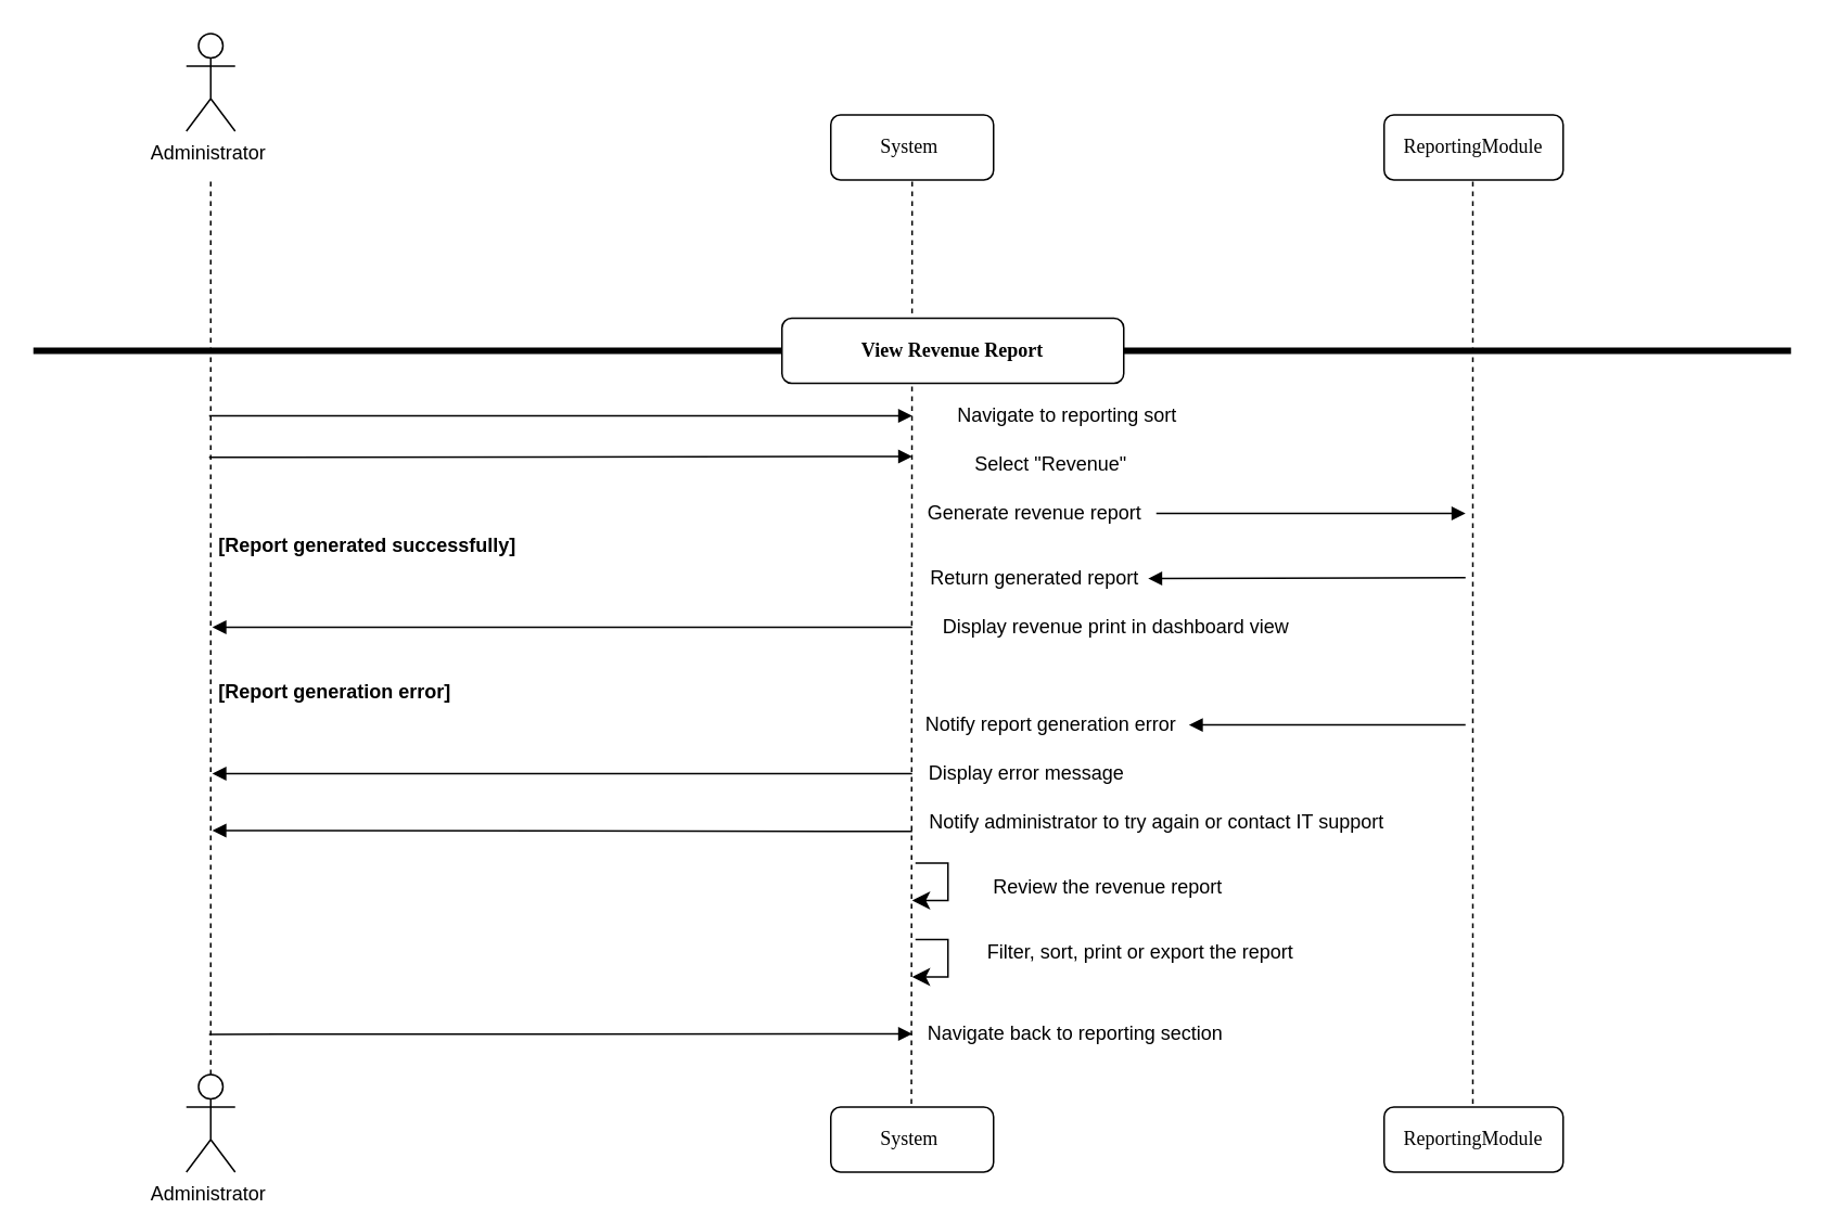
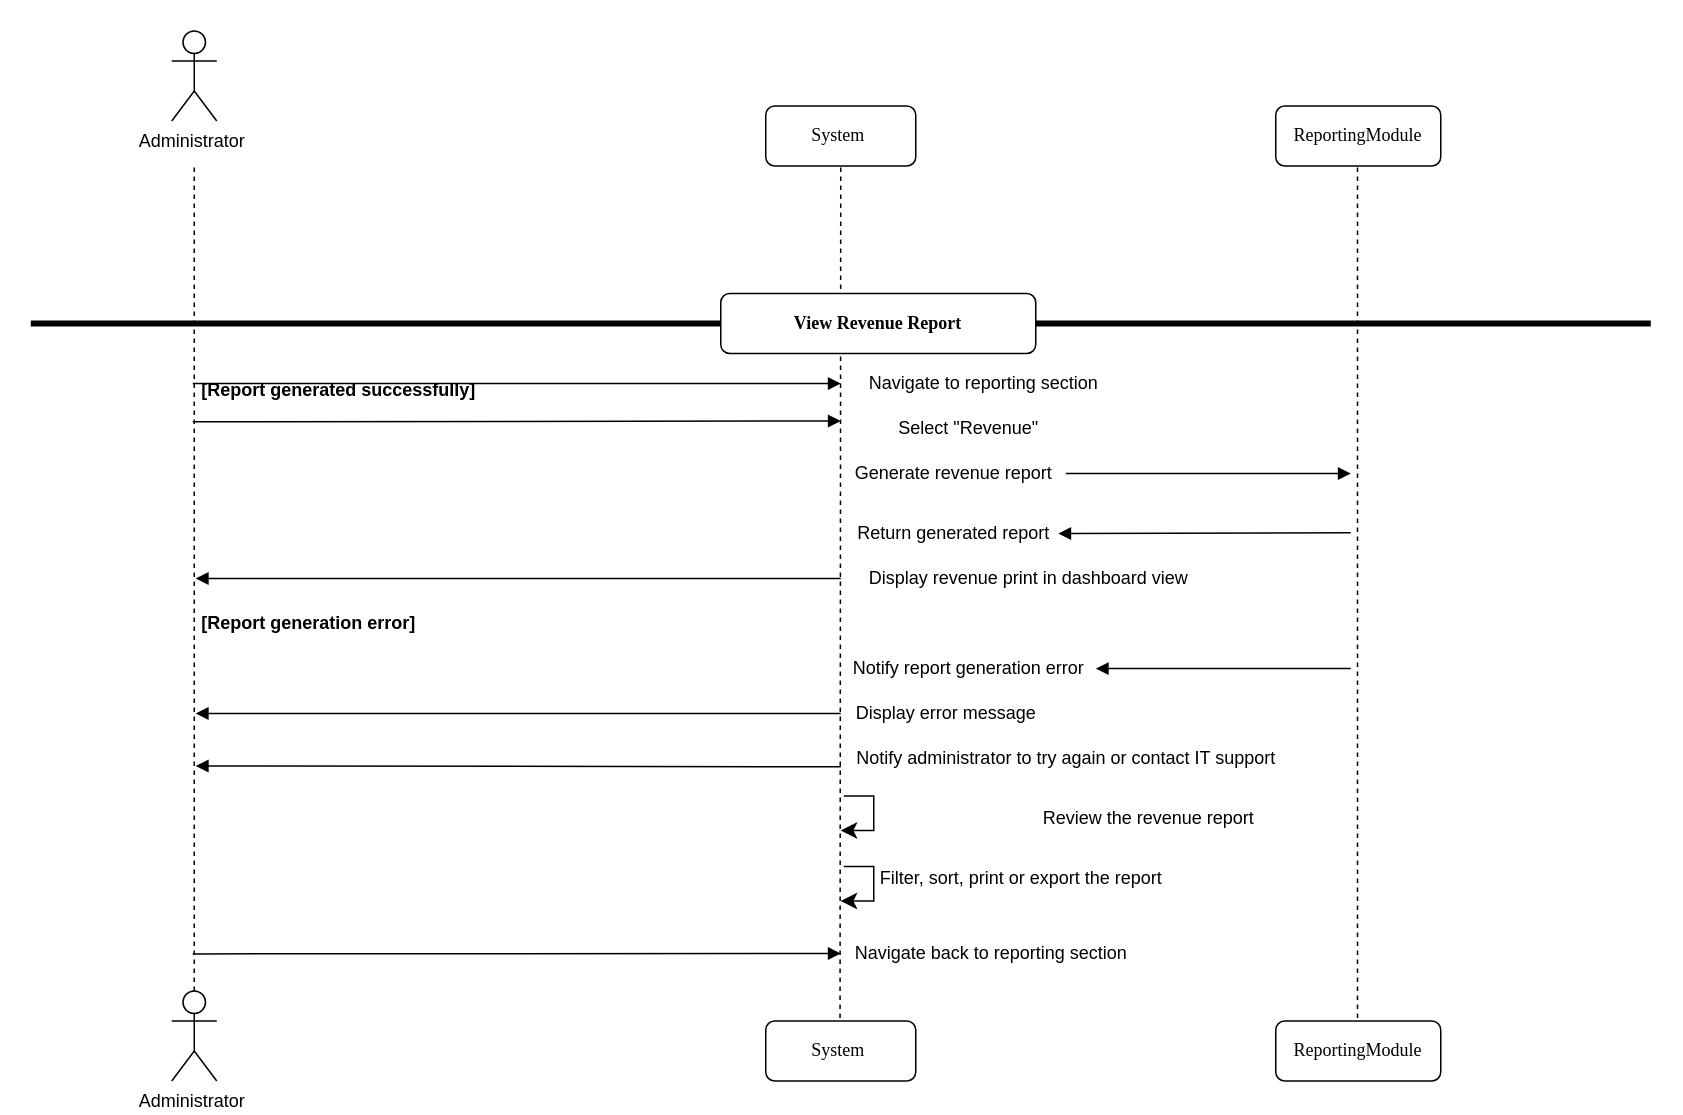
  <mxCell id="0" />
  <mxCell id="1" parent="0" />
  <mxCell id="2" value="ReportingModule" style="shape=umlLifeline;perimeter=lifelinePerimeter;whiteSpace=wrap;html=1;container=1;collapsible=0;recursiveResize=0;outlineConnect=0;rounded=1;shadow=0;comic=0;labelBackgroundColor=none;strokeWidth=1;fontFamily=Verdana;fontSize=12;align=center;" vertex="1" parent="1"><mxGeometry x="850" y="70" width="110" height="40" as="geometry" /></mxCell>
  <mxCell id="3" value="System&amp;nbsp;" style="shape=umlLifeline;perimeter=lifelinePerimeter;whiteSpace=wrap;html=1;container=1;collapsible=0;recursiveResize=0;outlineConnect=0;rounded=1;shadow=0;comic=0;labelBackgroundColor=none;strokeWidth=1;fontFamily=Verdana;fontSize=12;align=center;" vertex="1" parent="1"><mxGeometry x="510" y="70" width="100" height="40" as="geometry" /></mxCell>
  <mxCell id="4" value="" style="endArrow=none;dashed=1;html=1;rounded=0;" edge="1" parent="1" source="18"><mxGeometry width="50" height="50" relative="1" as="geometry"><mxPoint x="560" y="750" as="sourcePoint" /><mxPoint x="560" y="110" as="targetPoint" /></mxGeometry></mxCell>
  <mxCell id="5" value="" style="endArrow=none;dashed=1;html=1;rounded=0;" edge="1" parent="1" source="12" target="2"><mxGeometry width="50" height="50" relative="1" as="geometry"><mxPoint x="850" y="750" as="sourcePoint" /><mxPoint x="750" y="-50" as="targetPoint" /></mxGeometry></mxCell>
  <mxCell id="6" value="" style="line;strokeWidth=4;html=1;perimeter=backbonePerimeter;points=[];outlineConnect=0;" vertex="1" parent="1"><mxGeometry x="20" y="210" width="1080" height="10" as="geometry" /></mxCell>
  <mxCell id="7" value="&lt;b&gt;View Revenue Report&lt;/b&gt;" style="shape=umlLifeline;perimeter=lifelinePerimeter;whiteSpace=wrap;html=1;container=1;collapsible=0;recursiveResize=0;outlineConnect=0;rounded=1;shadow=0;comic=0;labelBackgroundColor=none;strokeWidth=1;fontFamily=Verdana;fontSize=12;align=center;" vertex="1" parent="1"><mxGeometry x="480" y="195" width="210" height="40" as="geometry" /></mxCell>
- <mxCell id="8" value="Navigate to reporting sort" style="text;html=1;align=center;verticalAlign=middle;resizable=0;points=[];autosize=1;strokeColor=none;fillColor=none;" vertex="1" parent="1"><mxGeometry x="565" y="240" width="180" height="30" as="geometry" /></mxCell>
+ <mxCell id="8" value="Navigate to reporting section" style="text;html=1;align=center;verticalAlign=middle;resizable=0;points=[];autosize=1;strokeColor=none;fillColor=none;" vertex="1" parent="1"><mxGeometry x="565" y="240" width="180" height="30" as="geometry" /></mxCell>
  <mxCell id="9" value="Select &quot;Revenue&quot;" style="text;html=1;align=center;verticalAlign=middle;resizable=0;points=[];autosize=1;strokeColor=none;fillColor=none;" vertex="1" parent="1"><mxGeometry x="585" y="270" width="120" height="30" as="geometry" /></mxCell>
  <mxCell id="10" value="Generate revenue report" style="text;html=1;align=center;verticalAlign=middle;resizable=0;points=[];autosize=1;strokeColor=none;fillColor=none;" vertex="1" parent="1"><mxGeometry x="560" y="300" width="150" height="30" as="geometry" /></mxCell>
  <mxCell id="11" value="Notify report generation error" style="text;html=1;align=center;verticalAlign=middle;resizable=0;points=[];autosize=1;strokeColor=none;fillColor=none;" vertex="1" parent="1"><mxGeometry x="555" y="430" width="180" height="30" as="geometry" /></mxCell>
  <mxCell id="12" value="ReportingModule" style="shape=umlLifeline;perimeter=lifelinePerimeter;whiteSpace=wrap;html=1;container=1;collapsible=0;recursiveResize=0;outlineConnect=0;rounded=1;shadow=0;comic=0;labelBackgroundColor=none;strokeWidth=1;fontFamily=Verdana;fontSize=12;align=center;" vertex="1" parent="1"><mxGeometry x="850" y="680" width="110" height="40" as="geometry" /></mxCell>
  <mxCell id="13" value="" style="html=1;verticalAlign=bottom;endArrow=block;labelBackgroundColor=none;fontFamily=Verdana;fontSize=12;edgeStyle=elbowEdgeStyle;elbow=vertical;" edge="1" parent="1"><mxGeometry relative="1" as="geometry"><mxPoint x="900" y="354.58" as="sourcePoint" /><mxPoint x="705" y="354.58" as="targetPoint" /><Array as="points"><mxPoint x="695" y="355.08" /></Array></mxGeometry></mxCell>
  <mxCell id="14" value="" style="html=1;verticalAlign=bottom;endArrow=block;labelBackgroundColor=none;fontFamily=Verdana;fontSize=12;edgeStyle=elbowEdgeStyle;elbow=vertical;" edge="1" parent="1"><mxGeometry relative="1" as="geometry"><mxPoint x="560" y="385.06" as="sourcePoint" /><mxPoint x="130" y="384.58" as="targetPoint" /></mxGeometry></mxCell>
  <mxCell id="15" value="Display revenue print in dashboard view" style="text;html=1;align=center;verticalAlign=middle;resizable=0;points=[];autosize=1;strokeColor=none;fillColor=none;" vertex="1" parent="1"><mxGeometry x="565" y="370" width="240" height="30" as="geometry" /></mxCell>
  <mxCell id="16" value="" style="html=1;verticalAlign=bottom;endArrow=block;labelBackgroundColor=none;fontFamily=Verdana;fontSize=12;edgeStyle=elbowEdgeStyle;elbow=vertical;entryX=0.015;entryY=0.4;entryDx=0;entryDy=0;entryPerimeter=0;" edge="1" parent="1"><mxGeometry relative="1" as="geometry"><mxPoint x="128" y="254.99" as="sourcePoint" /><mxPoint x="560" y="254.5" as="targetPoint" /></mxGeometry></mxCell>
  <mxCell id="17" value="" style="html=1;verticalAlign=bottom;endArrow=block;labelBackgroundColor=none;fontFamily=Verdana;fontSize=12;edgeStyle=elbowEdgeStyle;elbow=vertical;" edge="1" parent="1"><mxGeometry relative="1" as="geometry"><mxPoint x="710" y="315.07" as="sourcePoint" /><mxPoint x="900" y="315" as="targetPoint" /></mxGeometry></mxCell>
  <mxCell id="18" value="System&amp;nbsp;" style="shape=umlLifeline;perimeter=lifelinePerimeter;whiteSpace=wrap;html=1;container=1;collapsible=0;recursiveResize=0;outlineConnect=0;rounded=1;shadow=0;comic=0;labelBackgroundColor=none;strokeWidth=1;fontFamily=Verdana;fontSize=12;align=center;" vertex="1" parent="1"><mxGeometry x="510" y="680" width="100" height="40" as="geometry" /></mxCell>
  <mxCell id="19" value="Administrator&amp;nbsp;" style="shape=umlActor;verticalLabelPosition=bottom;verticalAlign=top;html=1;outlineConnect=0;" vertex="1" parent="1"><mxGeometry x="114" y="660" width="30" height="60" as="geometry" /></mxCell>
  <mxCell id="20" value="" style="html=1;verticalAlign=bottom;endArrow=block;labelBackgroundColor=none;fontFamily=Verdana;fontSize=12;edgeStyle=elbowEdgeStyle;elbow=vertical;entryX=0.015;entryY=0.4;entryDx=0;entryDy=0;entryPerimeter=0;" edge="1" parent="1"><mxGeometry relative="1" as="geometry"><mxPoint x="128" y="280.49" as="sourcePoint" /><mxPoint x="560" y="280" as="targetPoint" /></mxGeometry></mxCell>
  <mxCell id="21" value="Return generated report" style="text;html=1;align=center;verticalAlign=middle;resizable=0;points=[];autosize=1;strokeColor=none;fillColor=none;" vertex="1" parent="1"><mxGeometry x="560" y="340" width="150" height="30" as="geometry" /></mxCell>
- <mxCell id="22" value="&lt;b&gt;[Report generated successfully]&lt;/b&gt;" style="text;html=1;align=center;verticalAlign=middle;resizable=0;points=[];autosize=1;strokeColor=none;fillColor=none;" vertex="1" parent="1"><mxGeometry x="120" y="320" width="210" height="30" as="geometry" /></mxCell>
- <mxCell id="23" value="&lt;b&gt;[Report generation error]&lt;/b&gt;" style="text;html=1;align=center;verticalAlign=middle;resizable=0;points=[];autosize=1;strokeColor=none;fillColor=none;" vertex="1" parent="1"><mxGeometry x="120" y="410" width="170" height="30" as="geometry" /></mxCell>
+ <mxCell id="22" value="&lt;b&gt;[Report generated successfully]&lt;/b&gt;" style="text;html=1;align=center;verticalAlign=middle;resizable=0;points=[];autosize=1;strokeColor=none;fillColor=none;" vertex="1" parent="1"><mxGeometry x="120" y="245" width="210" height="30" as="geometry" /></mxCell>
+ <mxCell id="23" value="&lt;b&gt;[Report generation error]&lt;/b&gt;" style="text;html=1;align=center;verticalAlign=middle;resizable=0;points=[];autosize=1;strokeColor=none;fillColor=none;" vertex="1" parent="1"><mxGeometry x="120" y="400" width="170" height="30" as="geometry" /></mxCell>
  <mxCell id="24" value="" style="html=1;verticalAlign=bottom;endArrow=block;labelBackgroundColor=none;fontFamily=Verdana;fontSize=12;edgeStyle=elbowEdgeStyle;elbow=vertical;" edge="1" parent="1"><mxGeometry relative="1" as="geometry"><mxPoint x="900" y="445" as="sourcePoint" /><mxPoint x="730" y="444.58" as="targetPoint" /><Array as="points"><mxPoint x="720" y="445.08" /></Array></mxGeometry></mxCell>
  <mxCell id="25" value="Display error message" style="text;html=1;align=center;verticalAlign=middle;resizable=0;points=[];autosize=1;strokeColor=none;fillColor=none;" vertex="1" parent="1"><mxGeometry x="560" y="460" width="140" height="30" as="geometry" /></mxCell>
  <mxCell id="26" value="" style="html=1;verticalAlign=bottom;endArrow=block;labelBackgroundColor=none;fontFamily=Verdana;fontSize=12;edgeStyle=elbowEdgeStyle;elbow=vertical;" edge="1" parent="1"><mxGeometry relative="1" as="geometry"><mxPoint x="560" y="475.06" as="sourcePoint" /><mxPoint x="130" y="474.58" as="targetPoint" /></mxGeometry></mxCell>
  <mxCell id="27" value="" style="html=1;verticalAlign=bottom;endArrow=block;labelBackgroundColor=none;fontFamily=Verdana;fontSize=12;edgeStyle=elbowEdgeStyle;elbow=vertical;" edge="1" parent="1"><mxGeometry relative="1" as="geometry"><mxPoint x="560" y="510.48" as="sourcePoint" /><mxPoint x="130" y="510" as="targetPoint" /></mxGeometry></mxCell>
  <mxCell id="28" value="Notify administrator to try again or contact IT support" style="text;html=1;align=center;verticalAlign=middle;resizable=0;points=[];autosize=1;strokeColor=none;fillColor=none;" vertex="1" parent="1"><mxGeometry x="560" y="490" width="300" height="30" as="geometry" /></mxCell>
  <mxCell id="29" value="" style="edgeStyle=elbowEdgeStyle;elbow=horizontal;endArrow=classic;html=1;curved=0;rounded=0;endSize=8;startSize=8;entryX=0.02;entryY=0.089;entryDx=0;entryDy=0;entryPerimeter=0;" edge="1" parent="1"><mxGeometry width="50" height="50" relative="1" as="geometry"><mxPoint x="562" y="530" as="sourcePoint" /><mxPoint x="560" y="553" as="targetPoint" /><Array as="points"><mxPoint x="582" y="520" /></Array></mxGeometry></mxCell>
  <mxCell id="30" value="" style="edgeStyle=elbowEdgeStyle;elbow=horizontal;endArrow=classic;html=1;curved=0;rounded=0;endSize=8;startSize=8;entryX=0.02;entryY=0.089;entryDx=0;entryDy=0;entryPerimeter=0;" edge="1" parent="1"><mxGeometry width="50" height="50" relative="1" as="geometry"><mxPoint x="562" y="577" as="sourcePoint" /><mxPoint x="560" y="600" as="targetPoint" /><Array as="points"><mxPoint x="582" y="567" /></Array></mxGeometry></mxCell>
  <mxCell id="31" value="" style="html=1;verticalAlign=bottom;endArrow=block;labelBackgroundColor=none;fontFamily=Verdana;fontSize=12;edgeStyle=elbowEdgeStyle;elbow=vertical;entryX=0.015;entryY=0.4;entryDx=0;entryDy=0;entryPerimeter=0;" edge="1" parent="1"><mxGeometry relative="1" as="geometry"><mxPoint x="128" y="635.25" as="sourcePoint" /><mxPoint x="560" y="634.76" as="targetPoint" /></mxGeometry></mxCell>
- <mxCell id="32" value="Review the revenue report" style="text;html=1;align=center;verticalAlign=middle;resizable=0;points=[];autosize=1;strokeColor=none;fillColor=none;" vertex="1" parent="1"><mxGeometry x="600" y="530" width="160" height="30" as="geometry" /></mxCell>
- <mxCell id="33" value="Filter, sort, print or export the report" style="text;html=1;align=center;verticalAlign=middle;resizable=0;points=[];autosize=1;strokeColor=none;fillColor=none;" vertex="1" parent="1"><mxGeometry x="595" y="570" width="210" height="30" as="geometry" /></mxCell>
+ <mxCell id="32" value="Review the revenue report" style="text;html=1;align=center;verticalAlign=middle;resizable=0;points=[];autosize=1;strokeColor=none;fillColor=none;" vertex="1" parent="1"><mxGeometry x="685" y="530" width="160" height="30" as="geometry" /></mxCell>
+ <mxCell id="33" value="Filter, sort, print or export the report" style="text;html=1;align=center;verticalAlign=middle;resizable=0;points=[];autosize=1;strokeColor=none;fillColor=none;" vertex="1" parent="1"><mxGeometry x="575" y="570" width="210" height="30" as="geometry" /></mxCell>
  <mxCell id="34" value="Navigate back to reporting section" style="text;html=1;align=center;verticalAlign=middle;resizable=0;points=[];autosize=1;strokeColor=none;fillColor=none;" vertex="1" parent="1"><mxGeometry x="560" y="620" width="200" height="30" as="geometry" /></mxCell>
  <mxCell id="35" value="" style="endArrow=none;dashed=1;html=1;rounded=0;" edge="1" parent="1" source="19"><mxGeometry width="50" height="50" relative="1" as="geometry"><mxPoint x="129" y="660" as="sourcePoint" /><mxPoint x="129" y="110" as="targetPoint" /></mxGeometry></mxCell>
  <mxCell id="36" value="Administrator&amp;nbsp;" style="shape=umlActor;verticalLabelPosition=bottom;verticalAlign=top;html=1;outlineConnect=0;" vertex="1" parent="1"><mxGeometry x="114" y="20" width="30" height="60" as="geometry" /></mxCell>
